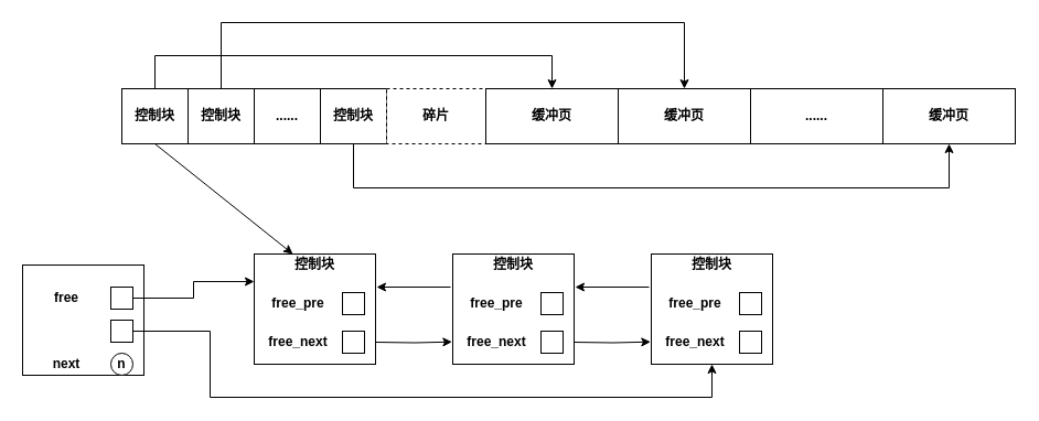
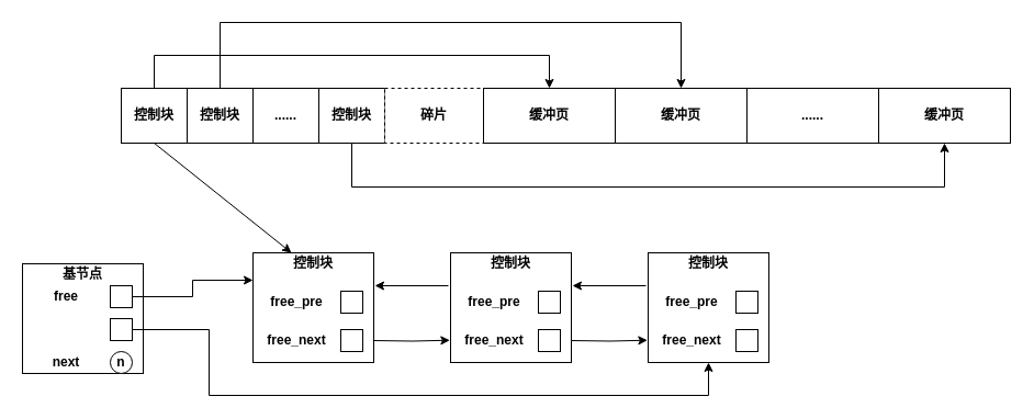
  <mxCell id="0" />
  <mxCell id="1" parent="0" />
  <mxCell id="2" style="edgeStyle=orthogonalEdgeStyle;rounded=0;orthogonalLoop=1;jettySize=auto;html=1;exitX=0.5;exitY=0;exitDx=0;exitDy=0;entryX=0.5;entryY=0;entryDx=0;entryDy=0;" edge="1" parent="1" source="3" target="10"><mxGeometry relative="1" as="geometry"><Array as="points"><mxPoint x="140" y="50" /><mxPoint x="500" y="50" /></Array></mxGeometry></mxCell>
  <mxCell id="3" value="&lt;b&gt;控制块&lt;/b&gt;" style="rounded=0;whiteSpace=wrap;html=1;" vertex="1" parent="1"><mxGeometry x="110" y="80" width="60" height="50" as="geometry" /></mxCell>
  <mxCell id="4" style="edgeStyle=orthogonalEdgeStyle;rounded=0;orthogonalLoop=1;jettySize=auto;html=1;exitX=0.5;exitY=0;exitDx=0;exitDy=0;entryX=0.5;entryY=0;entryDx=0;entryDy=0;" edge="1" parent="1" source="5" target="11"><mxGeometry relative="1" as="geometry"><Array as="points"><mxPoint x="200" y="20" /><mxPoint x="620" y="20" /></Array></mxGeometry></mxCell>
  <mxCell id="5" value="&lt;b&gt;控制块&lt;/b&gt;" style="rounded=0;whiteSpace=wrap;html=1;" vertex="1" parent="1"><mxGeometry x="170" y="80" width="60" height="50" as="geometry" /></mxCell>
  <mxCell id="6" value="&lt;b&gt;......&lt;/b&gt;" style="rounded=0;whiteSpace=wrap;html=1;" vertex="1" parent="1"><mxGeometry x="230" y="80" width="60" height="50" as="geometry" /></mxCell>
  <mxCell id="7" style="edgeStyle=orthogonalEdgeStyle;rounded=0;orthogonalLoop=1;jettySize=auto;html=1;exitX=0.5;exitY=1;exitDx=0;exitDy=0;entryX=0.5;entryY=1;entryDx=0;entryDy=0;" edge="1" parent="1" source="8" target="13"><mxGeometry relative="1" as="geometry"><Array as="points"><mxPoint x="320" y="170" /><mxPoint x="860" y="170" /></Array></mxGeometry></mxCell>
  <mxCell id="8" value="&lt;b&gt;控制块&lt;/b&gt;" style="rounded=0;whiteSpace=wrap;html=1;" vertex="1" parent="1"><mxGeometry x="290" y="80" width="60" height="50" as="geometry" /></mxCell>
  <mxCell id="9" value="&lt;b&gt;碎片&lt;/b&gt;" style="rounded=0;whiteSpace=wrap;html=1;dashed=1;" vertex="1" parent="1"><mxGeometry x="350" y="80" width="90" height="50" as="geometry" /></mxCell>
  <mxCell id="10" value="&lt;b&gt;缓冲页&lt;/b&gt;" style="rounded=0;whiteSpace=wrap;html=1;" vertex="1" parent="1"><mxGeometry x="440" y="80" width="120" height="50" as="geometry" /></mxCell>
  <mxCell id="11" value="&lt;b&gt;缓冲页&lt;/b&gt;" style="rounded=0;whiteSpace=wrap;html=1;" vertex="1" parent="1"><mxGeometry x="560" y="80" width="120" height="50" as="geometry" /></mxCell>
  <mxCell id="12" value="&lt;b&gt;......&lt;/b&gt;" style="rounded=0;whiteSpace=wrap;html=1;" vertex="1" parent="1"><mxGeometry x="680" y="80" width="120" height="50" as="geometry" /></mxCell>
  <mxCell id="13" value="&lt;b&gt;缓冲页&lt;/b&gt;" style="rounded=0;whiteSpace=wrap;html=1;" vertex="1" parent="1"><mxGeometry x="800" y="80" width="120" height="50" as="geometry" /></mxCell>
  <mxCell id="14" value="" style="group" vertex="1" connectable="0" parent="1"><mxGeometry x="230" y="230" width="110" height="100" as="geometry" /></mxCell>
  <mxCell id="15" value="" style="rounded=0;whiteSpace=wrap;html=1;" vertex="1" parent="14"><mxGeometry width="110" height="100" as="geometry" /></mxCell>
  <mxCell id="16" value="&lt;b&gt;free_pre&lt;/b&gt;" style="text;html=1;strokeColor=none;fillColor=none;align=center;verticalAlign=middle;whiteSpace=wrap;rounded=0;" vertex="1" parent="14"><mxGeometry x="20" y="35" width="40" height="20" as="geometry" /></mxCell>
  <mxCell id="17" value="&lt;b&gt;free_next&lt;/b&gt;" style="text;html=1;strokeColor=none;fillColor=none;align=center;verticalAlign=middle;whiteSpace=wrap;rounded=0;" vertex="1" parent="14"><mxGeometry x="20" y="70" width="40" height="20" as="geometry" /></mxCell>
  <mxCell id="18" value="" style="rounded=0;whiteSpace=wrap;html=1;" vertex="1" parent="14"><mxGeometry x="80" y="35" width="20" height="20" as="geometry" /></mxCell>
  <mxCell id="19" value="" style="rounded=0;whiteSpace=wrap;html=1;" vertex="1" parent="14"><mxGeometry x="80" y="70" width="20" height="20" as="geometry" /></mxCell>
  <mxCell id="20" value="&lt;b&gt;控制块&lt;/b&gt;" style="text;html=1;strokeColor=none;fillColor=none;align=center;verticalAlign=middle;whiteSpace=wrap;rounded=0;" vertex="1" parent="14"><mxGeometry x="35" width="40" height="20" as="geometry" /></mxCell>
  <mxCell id="21" value="" style="group" vertex="1" connectable="0" parent="1"><mxGeometry x="410" y="230" width="110" height="100" as="geometry" /></mxCell>
  <mxCell id="22" value="" style="rounded=0;whiteSpace=wrap;html=1;" vertex="1" parent="21"><mxGeometry width="110" height="100" as="geometry" /></mxCell>
  <mxCell id="23" value="&lt;b&gt;free_pre&lt;/b&gt;" style="text;html=1;strokeColor=none;fillColor=none;align=center;verticalAlign=middle;whiteSpace=wrap;rounded=0;" vertex="1" parent="21"><mxGeometry x="20" y="35" width="40" height="20" as="geometry" /></mxCell>
  <mxCell id="24" value="&lt;b&gt;free_next&lt;/b&gt;" style="text;html=1;strokeColor=none;fillColor=none;align=center;verticalAlign=middle;whiteSpace=wrap;rounded=0;" vertex="1" parent="21"><mxGeometry x="20" y="70" width="40" height="20" as="geometry" /></mxCell>
  <mxCell id="25" value="" style="rounded=0;whiteSpace=wrap;html=1;" vertex="1" parent="21"><mxGeometry x="80" y="35" width="20" height="20" as="geometry" /></mxCell>
  <mxCell id="26" value="" style="rounded=0;whiteSpace=wrap;html=1;" vertex="1" parent="21"><mxGeometry x="80" y="70" width="20" height="20" as="geometry" /></mxCell>
  <mxCell id="27" value="&lt;b&gt;控制块&lt;/b&gt;" style="text;html=1;strokeColor=none;fillColor=none;align=center;verticalAlign=middle;whiteSpace=wrap;rounded=0;" vertex="1" parent="21"><mxGeometry x="35" width="40" height="20" as="geometry" /></mxCell>
  <mxCell id="28" style="edgeStyle=orthogonalEdgeStyle;rounded=0;orthogonalLoop=1;jettySize=auto;html=1;entryX=-0.006;entryY=0.797;entryDx=0;entryDy=0;entryPerimeter=0;" edge="1" parent="1" target="22"><mxGeometry relative="1" as="geometry"><mxPoint x="340" y="310" as="sourcePoint" /></mxGeometry></mxCell>
  <mxCell id="29" value="" style="endArrow=classic;html=1;" edge="1" parent="1"><mxGeometry width="50" height="50" relative="1" as="geometry"><mxPoint x="408" y="260" as="sourcePoint" /><mxPoint x="341" y="260" as="targetPoint" /></mxGeometry></mxCell>
  <mxCell id="30" value="" style="group" vertex="1" connectable="0" parent="1"><mxGeometry x="590" y="230" width="110" height="100" as="geometry" /></mxCell>
  <mxCell id="31" value="" style="rounded=0;whiteSpace=wrap;html=1;" vertex="1" parent="30"><mxGeometry width="110" height="100" as="geometry" /></mxCell>
  <mxCell id="32" value="&lt;b&gt;free_pre&lt;/b&gt;" style="text;html=1;strokeColor=none;fillColor=none;align=center;verticalAlign=middle;whiteSpace=wrap;rounded=0;" vertex="1" parent="30"><mxGeometry x="20" y="35" width="40" height="20" as="geometry" /></mxCell>
  <mxCell id="33" value="&lt;b&gt;free_next&lt;/b&gt;" style="text;html=1;strokeColor=none;fillColor=none;align=center;verticalAlign=middle;whiteSpace=wrap;rounded=0;" vertex="1" parent="30"><mxGeometry x="20" y="70" width="40" height="20" as="geometry" /></mxCell>
  <mxCell id="34" value="" style="rounded=0;whiteSpace=wrap;html=1;" vertex="1" parent="30"><mxGeometry x="80" y="35" width="20" height="20" as="geometry" /></mxCell>
  <mxCell id="35" value="" style="rounded=0;whiteSpace=wrap;html=1;" vertex="1" parent="30"><mxGeometry x="80" y="70" width="20" height="20" as="geometry" /></mxCell>
  <mxCell id="36" value="&lt;b&gt;控制块&lt;/b&gt;" style="text;html=1;strokeColor=none;fillColor=none;align=center;verticalAlign=middle;whiteSpace=wrap;rounded=0;" vertex="1" parent="30"><mxGeometry x="35" width="40" height="20" as="geometry" /></mxCell>
  <mxCell id="37" style="edgeStyle=orthogonalEdgeStyle;rounded=0;orthogonalLoop=1;jettySize=auto;html=1;entryX=-0.006;entryY=0.797;entryDx=0;entryDy=0;entryPerimeter=0;" edge="1" parent="1" target="31"><mxGeometry relative="1" as="geometry"><mxPoint x="520" y="310" as="sourcePoint" /></mxGeometry></mxCell>
  <mxCell id="38" value="" style="endArrow=classic;html=1;" edge="1" parent="1"><mxGeometry width="50" height="50" relative="1" as="geometry"><mxPoint x="588" y="260" as="sourcePoint" /><mxPoint x="521" y="260" as="targetPoint" /></mxGeometry></mxCell>
  <mxCell id="39" value="" style="endArrow=classic;html=1;exitX=0.5;exitY=1;exitDx=0;exitDy=0;entryX=0;entryY=0;entryDx=0;entryDy=0;" edge="1" parent="1" source="3" target="20"><mxGeometry width="50" height="50" relative="1" as="geometry"><mxPoint x="150" y="210" as="sourcePoint" /><mxPoint x="200" y="160" as="targetPoint" /></mxGeometry></mxCell>
  <mxCell id="40" value="" style="rounded=0;whiteSpace=wrap;html=1;" vertex="1" parent="1"><mxGeometry x="20" y="240" width="110" height="100" as="geometry" /></mxCell>
  <mxCell id="41" value="&lt;b&gt;free&lt;/b&gt;" style="text;html=1;strokeColor=none;fillColor=none;align=center;verticalAlign=middle;whiteSpace=wrap;rounded=0;" vertex="1" parent="1"><mxGeometry x="40" y="260" width="40" height="20" as="geometry" /></mxCell>
  <mxCell id="42" style="edgeStyle=orthogonalEdgeStyle;rounded=0;orthogonalLoop=1;jettySize=auto;html=1;exitX=1;exitY=0.5;exitDx=0;exitDy=0;entryX=0;entryY=0.25;entryDx=0;entryDy=0;" edge="1" parent="1" source="43" target="15"><mxGeometry relative="1" as="geometry" /></mxCell>
  <mxCell id="43" value="" style="rounded=0;whiteSpace=wrap;html=1;" vertex="1" parent="1"><mxGeometry x="100" y="260" width="20" height="20" as="geometry" /></mxCell>
  <mxCell id="44" style="edgeStyle=orthogonalEdgeStyle;rounded=0;orthogonalLoop=1;jettySize=auto;html=1;exitX=1;exitY=0.5;exitDx=0;exitDy=0;entryX=0.5;entryY=1;entryDx=0;entryDy=0;" edge="1" parent="1" source="45" target="31"><mxGeometry relative="1" as="geometry"><Array as="points"><mxPoint x="190" y="300" /><mxPoint x="190" y="360" /><mxPoint x="645" y="360" /></Array></mxGeometry></mxCell>
  <mxCell id="45" value="" style="rounded=0;whiteSpace=wrap;html=1;" vertex="1" parent="1"><mxGeometry x="100" y="290" width="20" height="20" as="geometry" /></mxCell>
+ <mxCell id="46" value="&lt;b&gt;基节点&lt;/b&gt;" style="text;html=1;strokeColor=none;fillColor=none;align=center;verticalAlign=middle;whiteSpace=wrap;rounded=0;" vertex="1" parent="1"><mxGeometry x="55" y="240" width="40" height="20" as="geometry" /></mxCell>
  <mxCell id="47" value="&lt;b&gt;next&lt;/b&gt;" style="text;html=1;strokeColor=none;fillColor=none;align=center;verticalAlign=middle;whiteSpace=wrap;rounded=0;" vertex="1" parent="1"><mxGeometry x="40" y="320" width="40" height="20" as="geometry" /></mxCell>
  <mxCell id="48" value="&lt;b&gt;n&lt;/b&gt;" style="ellipse;whiteSpace=wrap;html=1;" vertex="1" parent="1"><mxGeometry x="100" y="320" width="20" height="20" as="geometry" /></mxCell>
